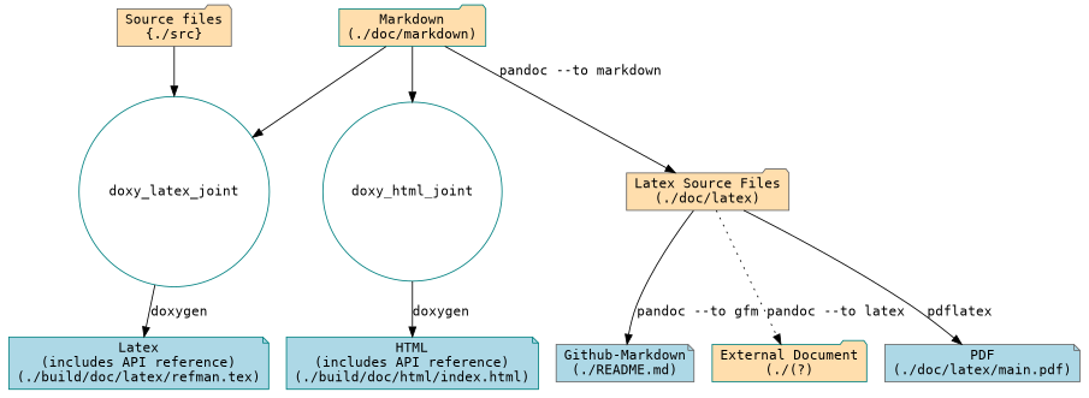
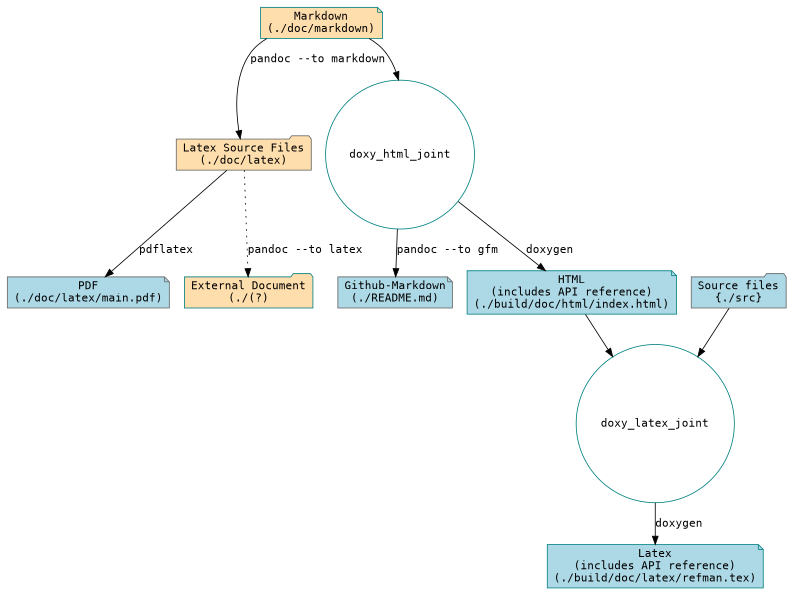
  digraph {
    fontname="DejaVu Sans Mono"
    node [color=teal fillcolor=navajowhite fontname="DejaVu Sans Mono" shape=folder style=filled]
    edge [fontname="DejaVu Sans Mono"]
    n1 [color=gray40 label="Latex Source Files\n(./doc/latex)"]
    n2 [color=gray40 fillcolor=lightblue label="PDF\n(./doc/latex/main.pdf)" shape=note]
    n3 [color=gray40 fillcolor=lightblue label="Github-Markdown\n(./README.md)" shape=note]
    n4 [label="External Document\n(./(?)"]
-   n5 [label="Markdown\n(./doc/markdown)"]
+   n5 [label="Markdown\n(./doc/markdown)" shape=note]
    doxy_latex_joint [shape=circle fillcolor="" style=""]
    doxy_html_joint [shape=circle width=0.5 fillcolor="" style=""]
    n8 [fillcolor=lightblue label="Latex\n(includes API reference)\n(./build/doc/latex/refman.tex)" shape=note]
    n9 [fillcolor=lightblue label="HTML\n(includes API reference)\n(./build/doc/html/index.html)" shape=note]
-   n10 [color=gray40 label="Source files\n{./src}"]
+   n10 [color=gray40 fillcolor=lightblue label="Source files\n{./src}"]
    n1 -> n2 [label=pdflatex]
-   n1 -> n3 [label="pandoc --to gfm"]
+   doxy_html_joint -> n3 [label="pandoc --to gfm"]
    n1 -> n4 [label="pandoc --to latex" style=dotted]
    n5 -> n1 [label="pandoc --to markdown"]
-   n5 -> doxy_latex_joint
+   n9 -> doxy_latex_joint
    n5 -> doxy_html_joint
    doxy_latex_joint -> n8 [label=doxygen]
    doxy_html_joint -> n9 [label=doxygen]
    n10 -> doxy_latex_joint
  }
